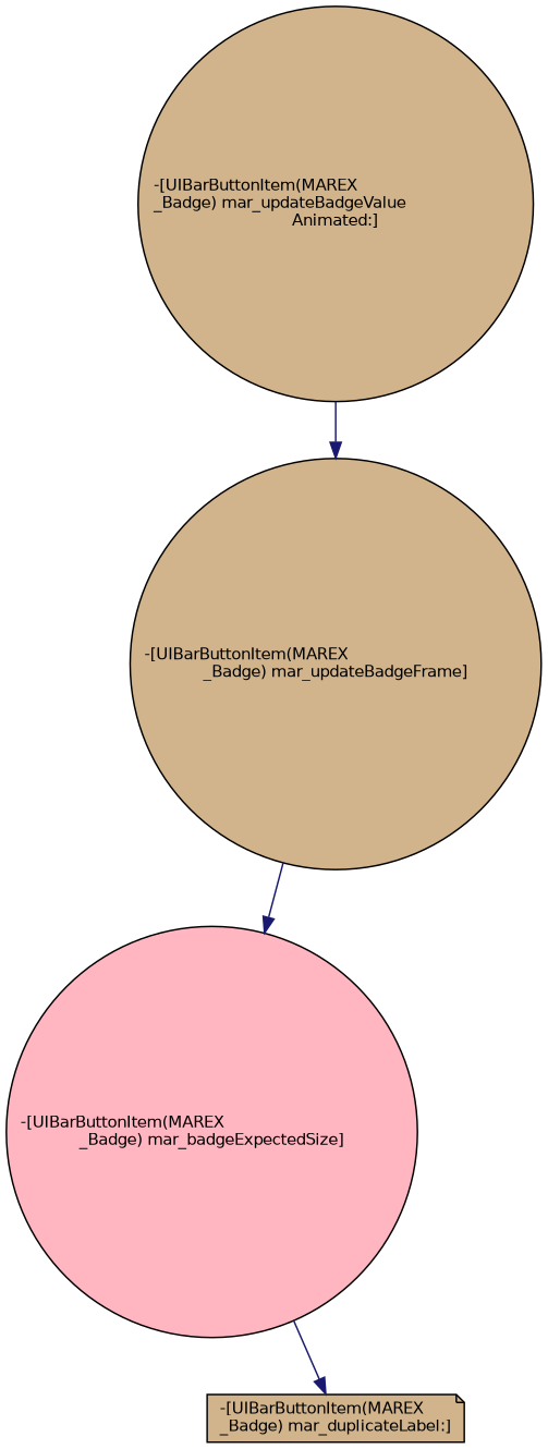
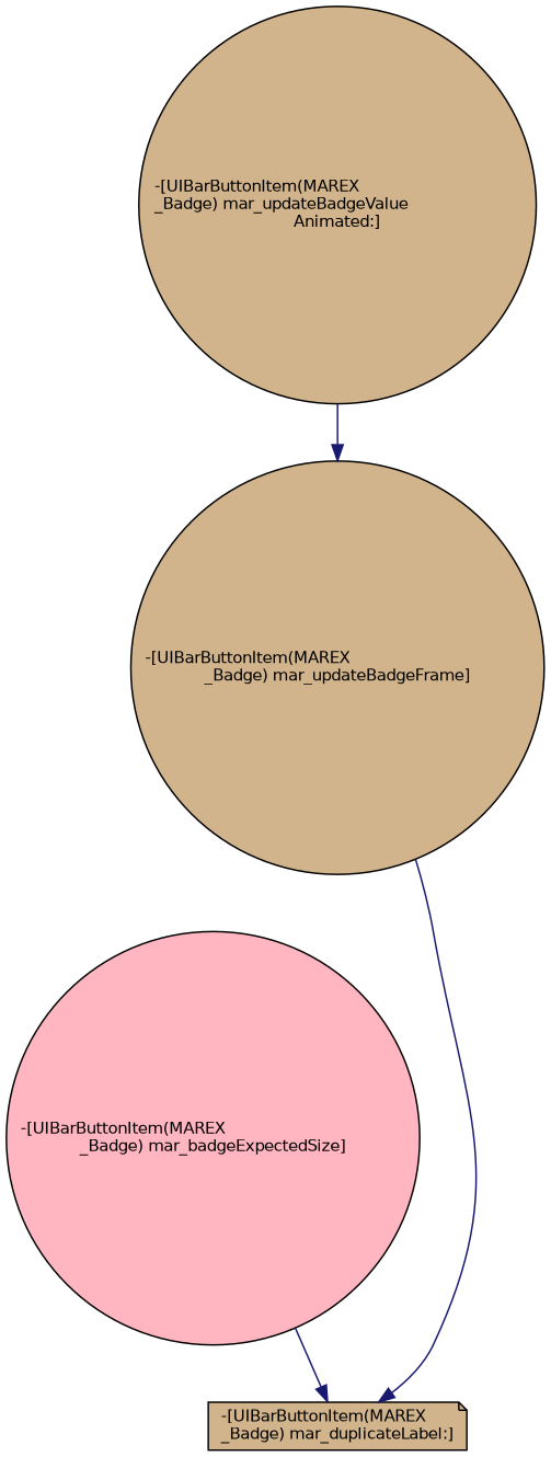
  digraph {
    rankdir=TB
    node [color=black fillcolor=tan fontname=Helvetica fontsize=10 shape=circle style=filled]
    edge [color=midnightblue fontname=Helvetica fontsize=10 labelfontname=Helvetica labelfontsize=10 style=solid]
    n1 [height=0.2 label="-[UIBarButtonItem(MAREX\l_Badge) mar_updateBadgeValue\lAnimated:]" width=0.4]
    n2 [height=0.2 label="-[UIBarButtonItem(MAREX\l_Badge) mar_updateBadgeFrame]" width=0.4]
    n3 [fillcolor=lightpink height=0.2 label="-[UIBarButtonItem(MAREX\l_Badge) mar_badgeExpectedSize]" width=0.4]
    n4 [height=0.2 label="-[UIBarButtonItem(MAREX\l_Badge) mar_duplicateLabel:]" shape=note width=0.4]
    n1 -> n2
-   n2 -> n3
+   n2 -> n4
    n3 -> n4
  }
